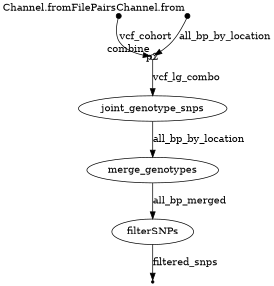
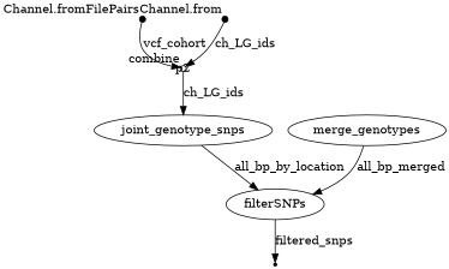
  digraph {
    p0 [fixedsize=true shape=point width=0.1 xlabel="Channel.fromFilePairs"]
    p2 [fixedsize=true shape=circle width=0.1 xlabel=combine]
    n3 [label=joint_genotype_snps]
    p1 [fixedsize=true shape=point width=0.1 xlabel="Channel.from"]
    n5 [label=merge_genotypes]
    n6 [label=filterSNPs]
    p6 [shape=point]
    p0 -> p2 [label=vcf_cohort]
-   p2 -> n3 [label=vcf_lg_combo]
-   n3 -> n5 [label=all_bp_by_location]
-   p1 -> p2 [label=all_bp_by_location]
+   p2 -> n3 [label=ch_LG_ids]
+   n3 -> n6 [label=all_bp_by_location]
+   p1 -> p2 [label=ch_LG_ids]
    n5 -> n6 [label=all_bp_merged]
    n6 -> p6 [label=filtered_snps]
  }
